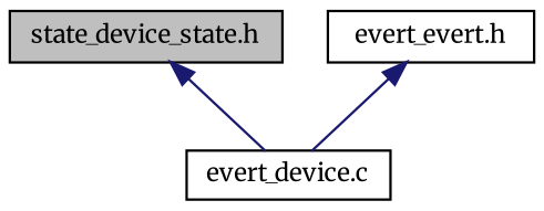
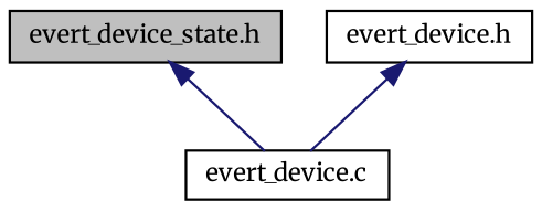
  digraph {
    fontname=Merriweather
    node [color=black fillcolor=white fontname=Merriweather fontsize=10 shape=record style=filled]
    edge [color=midnightblue dir=back fontname=Merriweather fontsize=10 labelfontname=Helvetica labelfontsize=10 style=solid]
-   n1 [fillcolor=grey75 fontcolor=black height=0.2 label="state_device_state.h" width=0.4]
+   n1 [fillcolor=grey75 fontcolor=black height=0.2 label="evert_device_state.h" width=0.4]
    n2 [height=0.2 label="evert_device.c" width=0.4]
-   n3 [height=0.2 label="evert_evert.h" width=0.4]
+   n3 [height=0.2 label="evert_device.h" width=0.4]
    n1 -> n2
    n3 -> n2
  }
